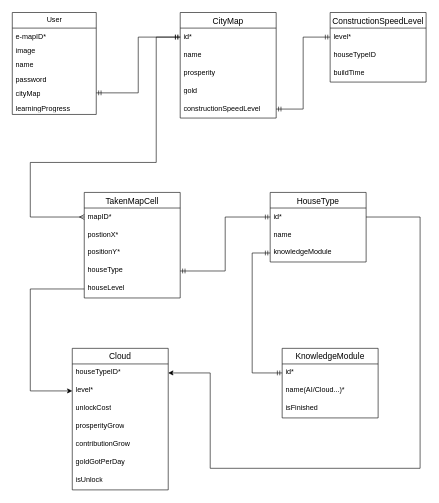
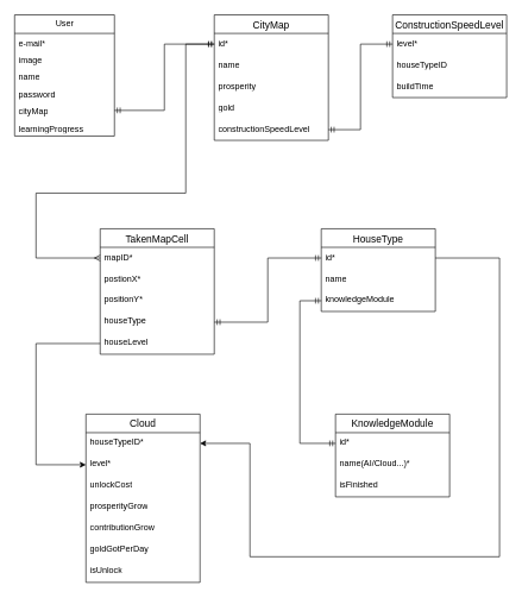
  <mxCell id="0" />
  <mxCell id="1" parent="0" />
  <mxCell id="2" value="User" style="swimlane;fontStyle=0;childLayout=stackLayout;horizontal=1;startSize=26;fillColor=none;horizontalStack=0;resizeParent=1;resizeParentMax=0;resizeLast=0;collapsible=1;marginBottom=0;html=1;" vertex="1" parent="1"><mxGeometry x="20" y="20" width="140" height="170" as="geometry" /></mxCell>
- <mxCell id="3" value="e-mapID*" style="text;strokeColor=none;fillColor=none;align=left;verticalAlign=top;spacingLeft=4;spacingRight=4;overflow=hidden;rotatable=0;points=[[0,0.5],[1,0.5]];portConstraint=eastwest;whiteSpace=wrap;html=1;" vertex="1" parent="2"><mxGeometry y="26" width="140" height="24" as="geometry" /></mxCell>
+ <mxCell id="3" value="e-mail*" style="text;strokeColor=none;fillColor=none;align=left;verticalAlign=top;spacingLeft=4;spacingRight=4;overflow=hidden;rotatable=0;points=[[0,0.5],[1,0.5]];portConstraint=eastwest;whiteSpace=wrap;html=1;" vertex="1" parent="2"><mxGeometry y="26" width="140" height="24" as="geometry" /></mxCell>
  <mxCell id="4" value="image" style="text;strokeColor=none;fillColor=none;align=left;verticalAlign=top;spacingLeft=4;spacingRight=4;overflow=hidden;rotatable=0;points=[[0,0.5],[1,0.5]];portConstraint=eastwest;whiteSpace=wrap;html=1;" vertex="1" parent="2"><mxGeometry y="50" width="140" height="24" as="geometry" /></mxCell>
  <mxCell id="5" value="name" style="text;strokeColor=none;fillColor=none;align=left;verticalAlign=top;spacingLeft=4;spacingRight=4;overflow=hidden;rotatable=0;points=[[0,0.5],[1,0.5]];portConstraint=eastwest;whiteSpace=wrap;html=1;" vertex="1" parent="2"><mxGeometry y="74" width="140" height="24" as="geometry" /></mxCell>
  <mxCell id="6" value="password" style="text;strokeColor=none;fillColor=none;align=left;verticalAlign=top;spacingLeft=4;spacingRight=4;overflow=hidden;rotatable=0;points=[[0,0.5],[1,0.5]];portConstraint=eastwest;whiteSpace=wrap;html=1;" vertex="1" parent="2"><mxGeometry y="98" width="140" height="24" as="geometry" /></mxCell>
  <mxCell id="7" value="cityMap" style="text;strokeColor=none;fillColor=none;align=left;verticalAlign=top;spacingLeft=4;spacingRight=4;overflow=hidden;rotatable=0;points=[[0,0.5],[1,0.5]];portConstraint=eastwest;whiteSpace=wrap;html=1;" vertex="1" parent="2"><mxGeometry y="122" width="140" height="24" as="geometry" /></mxCell>
  <mxCell id="8" value="learningProgress" style="text;strokeColor=none;fillColor=none;align=left;verticalAlign=top;spacingLeft=4;spacingRight=4;overflow=hidden;rotatable=0;points=[[0,0.5],[1,0.5]];portConstraint=eastwest;whiteSpace=wrap;html=1;" vertex="1" parent="2"><mxGeometry y="146" width="140" height="24" as="geometry" /></mxCell>
  <mxCell id="9" style="edgeStyle=orthogonalEdgeStyle;rounded=0;orthogonalLoop=1;jettySize=auto;html=1;startArrow=ERmandOne;startFill=0;endArrow=ERmany;endFill=0;exitX=0;exitY=0.5;exitDx=0;exitDy=0;entryX=0;entryY=0.5;entryDx=0;entryDy=0;" edge="1" parent="1" source="11" target="38"><mxGeometry relative="1" as="geometry"><mxPoint x="270" y="60" as="sourcePoint" /><mxPoint x="74" y="401" as="targetPoint" /><Array as="points"><mxPoint x="260" y="61" /><mxPoint x="260" y="270" /><mxPoint x="50" y="270" /><mxPoint x="50" y="361" /></Array></mxGeometry></mxCell>
  <mxCell id="10" value="CityMap" style="swimlane;fontStyle=0;childLayout=stackLayout;horizontal=1;startSize=26;horizontalStack=0;resizeParent=1;resizeParentMax=0;resizeLast=0;collapsible=1;marginBottom=0;align=center;fontSize=14;" vertex="1" parent="1"><mxGeometry x="300" y="20" width="160" height="176" as="geometry" /></mxCell>
  <mxCell id="11" value="id*" style="text;strokeColor=none;fillColor=none;spacingLeft=4;spacingRight=4;overflow=hidden;rotatable=0;points=[[0,0.5],[1,0.5]];portConstraint=eastwest;fontSize=12;whiteSpace=wrap;html=1;" vertex="1" parent="10"><mxGeometry y="26" width="160" height="30" as="geometry" /></mxCell>
  <mxCell id="12" value="name" style="text;strokeColor=none;fillColor=none;spacingLeft=4;spacingRight=4;overflow=hidden;rotatable=0;points=[[0,0.5],[1,0.5]];portConstraint=eastwest;fontSize=12;whiteSpace=wrap;html=1;" vertex="1" parent="10"><mxGeometry y="56" width="160" height="30" as="geometry" /></mxCell>
  <mxCell id="13" value="prosperity" style="text;strokeColor=none;fillColor=none;spacingLeft=4;spacingRight=4;overflow=hidden;rotatable=0;points=[[0,0.5],[1,0.5]];portConstraint=eastwest;fontSize=12;whiteSpace=wrap;html=1;" vertex="1" parent="10"><mxGeometry y="86" width="160" height="30" as="geometry" /></mxCell>
  <mxCell id="14" value="gold" style="text;strokeColor=none;fillColor=none;spacingLeft=4;spacingRight=4;overflow=hidden;rotatable=0;points=[[0,0.5],[1,0.5]];portConstraint=eastwest;fontSize=12;whiteSpace=wrap;html=1;" vertex="1" parent="10"><mxGeometry y="116" width="160" height="30" as="geometry" /></mxCell>
  <mxCell id="15" value="constructionSpeedLevel" style="text;strokeColor=none;fillColor=none;spacingLeft=4;spacingRight=4;overflow=hidden;rotatable=0;points=[[0,0.5],[1,0.5]];portConstraint=eastwest;fontSize=12;whiteSpace=wrap;html=1;" vertex="1" parent="10"><mxGeometry y="146" width="160" height="30" as="geometry" /></mxCell>
  <mxCell id="16" value="HouseType" style="swimlane;fontStyle=0;childLayout=stackLayout;horizontal=1;startSize=26;horizontalStack=0;resizeParent=1;resizeParentMax=0;resizeLast=0;collapsible=1;marginBottom=0;align=center;fontSize=14;" vertex="1" parent="1"><mxGeometry x="450" y="320" width="160" height="116" as="geometry" /></mxCell>
  <mxCell id="17" value="id*" style="text;strokeColor=none;fillColor=none;spacingLeft=4;spacingRight=4;overflow=hidden;rotatable=0;points=[[0,0.5],[1,0.5]];portConstraint=eastwest;fontSize=12;whiteSpace=wrap;html=1;" vertex="1" parent="16"><mxGeometry y="26" width="160" height="30" as="geometry" /></mxCell>
  <mxCell id="18" value="name" style="text;strokeColor=none;fillColor=none;spacingLeft=4;spacingRight=4;overflow=hidden;rotatable=0;points=[[0,0.5],[1,0.5]];portConstraint=eastwest;fontSize=12;whiteSpace=wrap;html=1;" vertex="1" parent="16"><mxGeometry y="56" width="160" height="30" as="geometry" /></mxCell>
  <mxCell id="19" value="knowledgeModule" style="text;strokeColor=none;fillColor=none;spacingLeft=4;spacingRight=4;overflow=hidden;rotatable=0;points=[[0,0.5],[1,0.5]];portConstraint=eastwest;fontSize=12;whiteSpace=wrap;html=1;" vertex="1" parent="16"><mxGeometry y="86" width="160" height="30" as="geometry" /></mxCell>
  <mxCell id="20" value="KnowledgeModule" style="swimlane;fontStyle=0;childLayout=stackLayout;horizontal=1;startSize=26;horizontalStack=0;resizeParent=1;resizeParentMax=0;resizeLast=0;collapsible=1;marginBottom=0;align=center;fontSize=14;" vertex="1" parent="1"><mxGeometry x="470" y="580" width="160" height="116" as="geometry" /></mxCell>
  <mxCell id="21" value="id*" style="text;strokeColor=none;fillColor=none;spacingLeft=4;spacingRight=4;overflow=hidden;rotatable=0;points=[[0,0.5],[1,0.5]];portConstraint=eastwest;fontSize=12;whiteSpace=wrap;html=1;" vertex="1" parent="20"><mxGeometry y="26" width="160" height="30" as="geometry" /></mxCell>
  <mxCell id="22" value="name(AI/Cloud...)*" style="text;strokeColor=none;fillColor=none;spacingLeft=4;spacingRight=4;overflow=hidden;rotatable=0;points=[[0,0.5],[1,0.5]];portConstraint=eastwest;fontSize=12;whiteSpace=wrap;html=1;" vertex="1" parent="20"><mxGeometry y="56" width="160" height="30" as="geometry" /></mxCell>
  <mxCell id="23" value="isFinished" style="text;strokeColor=none;fillColor=none;spacingLeft=4;spacingRight=4;overflow=hidden;rotatable=0;points=[[0,0.5],[1,0.5]];portConstraint=eastwest;fontSize=12;whiteSpace=wrap;html=1;" vertex="1" parent="20"><mxGeometry y="86" width="160" height="30" as="geometry" /></mxCell>
  <mxCell id="24" value="Cloud" style="swimlane;fontStyle=0;childLayout=stackLayout;horizontal=1;startSize=26;horizontalStack=0;resizeParent=1;resizeParentMax=0;resizeLast=0;collapsible=1;marginBottom=0;align=center;fontSize=14;" vertex="1" parent="1"><mxGeometry x="120" y="580" width="160" height="236" as="geometry" /></mxCell>
  <mxCell id="25" value="houseTypeID*" style="text;strokeColor=none;fillColor=none;spacingLeft=4;spacingRight=4;overflow=hidden;rotatable=0;points=[[0,0.5],[1,0.5]];portConstraint=eastwest;fontSize=12;whiteSpace=wrap;html=1;" vertex="1" parent="24"><mxGeometry y="26" width="160" height="30" as="geometry" /></mxCell>
  <mxCell id="26" value="level*" style="text;strokeColor=none;fillColor=none;spacingLeft=4;spacingRight=4;overflow=hidden;rotatable=0;points=[[0,0.5],[1,0.5]];portConstraint=eastwest;fontSize=12;whiteSpace=wrap;html=1;" vertex="1" parent="24"><mxGeometry y="56" width="160" height="30" as="geometry" /></mxCell>
  <mxCell id="27" value="unlockCost" style="text;strokeColor=none;fillColor=none;spacingLeft=4;spacingRight=4;overflow=hidden;rotatable=0;points=[[0,0.5],[1,0.5]];portConstraint=eastwest;fontSize=12;whiteSpace=wrap;html=1;" vertex="1" parent="24"><mxGeometry y="86" width="160" height="30" as="geometry" /></mxCell>
  <mxCell id="28" value="prosperityGrow" style="text;strokeColor=none;fillColor=none;spacingLeft=4;spacingRight=4;overflow=hidden;rotatable=0;points=[[0,0.5],[1,0.5]];portConstraint=eastwest;fontSize=12;whiteSpace=wrap;html=1;" vertex="1" parent="24"><mxGeometry y="116" width="160" height="30" as="geometry" /></mxCell>
  <mxCell id="29" value="contributionGrow" style="text;strokeColor=none;fillColor=none;spacingLeft=4;spacingRight=4;overflow=hidden;rotatable=0;points=[[0,0.5],[1,0.5]];portConstraint=eastwest;fontSize=12;whiteSpace=wrap;html=1;" vertex="1" parent="24"><mxGeometry y="146" width="160" height="30" as="geometry" /></mxCell>
  <mxCell id="30" value="goldGotPerDay" style="text;strokeColor=none;fillColor=none;spacingLeft=4;spacingRight=4;overflow=hidden;rotatable=0;points=[[0,0.5],[1,0.5]];portConstraint=eastwest;fontSize=12;whiteSpace=wrap;html=1;" vertex="1" parent="24"><mxGeometry y="176" width="160" height="30" as="geometry" /></mxCell>
  <mxCell id="31" value="isUnlock" style="text;strokeColor=none;fillColor=none;spacingLeft=4;spacingRight=4;overflow=hidden;rotatable=0;points=[[0,0.5],[1,0.5]];portConstraint=eastwest;fontSize=12;whiteSpace=wrap;html=1;" vertex="1" parent="24"><mxGeometry y="206" width="160" height="30" as="geometry" /></mxCell>
  <mxCell id="32" style="edgeStyle=orthogonalEdgeStyle;rounded=0;orthogonalLoop=1;jettySize=auto;html=1;entryX=0;entryY=0.5;entryDx=0;entryDy=0;endArrow=ERmandOne;endFill=0;startArrow=ERmandOne;startFill=0;exitX=1;exitY=0.5;exitDx=0;exitDy=0;" edge="1" parent="1" source="7" target="11"><mxGeometry relative="1" as="geometry"><mxPoint x="200" y="160" as="sourcePoint" /></mxGeometry></mxCell>
  <mxCell id="33" value="ConstructionSpeedLevel" style="swimlane;fontStyle=0;childLayout=stackLayout;horizontal=1;startSize=26;horizontalStack=0;resizeParent=1;resizeParentMax=0;resizeLast=0;collapsible=1;marginBottom=0;align=center;fontSize=14;" vertex="1" parent="1"><mxGeometry x="550" y="20" width="160" height="116" as="geometry" /></mxCell>
  <mxCell id="34" value="level*" style="text;strokeColor=none;fillColor=none;spacingLeft=4;spacingRight=4;overflow=hidden;rotatable=0;points=[[0,0.5],[1,0.5]];portConstraint=eastwest;fontSize=12;whiteSpace=wrap;html=1;" vertex="1" parent="33"><mxGeometry y="26" width="160" height="30" as="geometry" /></mxCell>
  <mxCell id="35" value="houseTypeID" style="text;strokeColor=none;fillColor=none;spacingLeft=4;spacingRight=4;overflow=hidden;rotatable=0;points=[[0,0.5],[1,0.5]];portConstraint=eastwest;fontSize=12;whiteSpace=wrap;html=1;" vertex="1" parent="33"><mxGeometry y="56" width="160" height="30" as="geometry" /></mxCell>
  <mxCell id="36" value="buildTime" style="text;strokeColor=none;fillColor=none;spacingLeft=4;spacingRight=4;overflow=hidden;rotatable=0;points=[[0,0.5],[1,0.5]];portConstraint=eastwest;fontSize=12;whiteSpace=wrap;html=1;" vertex="1" parent="33"><mxGeometry y="86" width="160" height="30" as="geometry" /></mxCell>
  <mxCell id="37" value="TakenMapCell" style="swimlane;fontStyle=0;childLayout=stackLayout;horizontal=1;startSize=26;horizontalStack=0;resizeParent=1;resizeParentMax=0;resizeLast=0;collapsible=1;marginBottom=0;align=center;fontSize=14;" vertex="1" parent="1"><mxGeometry x="140" y="320" width="160" height="176" as="geometry" /></mxCell>
  <mxCell id="38" value="mapID*" style="text;strokeColor=none;fillColor=none;spacingLeft=4;spacingRight=4;overflow=hidden;rotatable=0;points=[[0,0.5],[1,0.5]];portConstraint=eastwest;fontSize=12;whiteSpace=wrap;html=1;" vertex="1" parent="37"><mxGeometry y="26" width="160" height="30" as="geometry" /></mxCell>
  <mxCell id="39" value="postionX*" style="text;strokeColor=none;fillColor=none;spacingLeft=4;spacingRight=4;overflow=hidden;rotatable=0;points=[[0,0.5],[1,0.5]];portConstraint=eastwest;fontSize=12;whiteSpace=wrap;html=1;" vertex="1" parent="37"><mxGeometry y="56" width="160" height="30" as="geometry" /></mxCell>
  <mxCell id="40" value="positionY*" style="text;strokeColor=none;fillColor=none;spacingLeft=4;spacingRight=4;overflow=hidden;rotatable=0;points=[[0,0.5],[1,0.5]];portConstraint=eastwest;fontSize=12;whiteSpace=wrap;html=1;" vertex="1" parent="37"><mxGeometry y="86" width="160" height="30" as="geometry" /></mxCell>
  <mxCell id="41" value="houseType" style="text;strokeColor=none;fillColor=none;spacingLeft=4;spacingRight=4;overflow=hidden;rotatable=0;points=[[0,0.5],[1,0.5]];portConstraint=eastwest;fontSize=12;whiteSpace=wrap;html=1;" vertex="1" parent="37"><mxGeometry y="116" width="160" height="30" as="geometry" /></mxCell>
  <mxCell id="42" value="houseLevel" style="text;strokeColor=none;fillColor=none;spacingLeft=4;spacingRight=4;overflow=hidden;rotatable=0;points=[[0,0.5],[1,0.5]];portConstraint=eastwest;fontSize=12;whiteSpace=wrap;html=1;" vertex="1" parent="37"><mxGeometry y="146" width="160" height="30" as="geometry" /></mxCell>
  <mxCell id="43" style="edgeStyle=orthogonalEdgeStyle;rounded=0;orthogonalLoop=1;jettySize=auto;html=1;exitX=1;exitY=0.5;exitDx=0;exitDy=0;entryX=0;entryY=0.5;entryDx=0;entryDy=0;endArrow=ERmandOne;endFill=0;startArrow=ERmandOne;startFill=0;" edge="1" parent="1" source="15" target="34"><mxGeometry relative="1" as="geometry" /></mxCell>
  <mxCell id="44" style="edgeStyle=orthogonalEdgeStyle;rounded=0;orthogonalLoop=1;jettySize=auto;html=1;exitX=1;exitY=0.5;exitDx=0;exitDy=0;entryX=0;entryY=0.5;entryDx=0;entryDy=0;endArrow=ERmandOne;endFill=0;startArrow=ERmandOne;startFill=0;" edge="1" parent="1" source="41" target="17"><mxGeometry relative="1" as="geometry" /></mxCell>
  <mxCell id="45" style="edgeStyle=orthogonalEdgeStyle;rounded=0;orthogonalLoop=1;jettySize=auto;html=1;exitX=0;exitY=0.5;exitDx=0;exitDy=0;entryX=0;entryY=0.5;entryDx=0;entryDy=0;" edge="1" parent="1" source="42" target="26"><mxGeometry relative="1" as="geometry"><mxPoint x="50" y="630" as="targetPoint" /><Array as="points"><mxPoint x="50" y="481" /><mxPoint x="50" y="651" /></Array></mxGeometry></mxCell>
  <mxCell id="46" style="edgeStyle=orthogonalEdgeStyle;rounded=0;orthogonalLoop=1;jettySize=auto;html=1;exitX=1;exitY=0.5;exitDx=0;exitDy=0;entryX=1;entryY=0.5;entryDx=0;entryDy=0;" edge="1" parent="1" source="17" target="25"><mxGeometry relative="1" as="geometry"><Array as="points"><mxPoint x="700" y="361" /><mxPoint x="700" y="780" /><mxPoint x="350" y="780" /><mxPoint x="350" y="621" /></Array></mxGeometry></mxCell>
  <mxCell id="47" style="edgeStyle=orthogonalEdgeStyle;rounded=0;orthogonalLoop=1;jettySize=auto;html=1;exitX=0;exitY=0.5;exitDx=0;exitDy=0;entryX=0;entryY=0.5;entryDx=0;entryDy=0;endArrow=ERmandOne;endFill=0;startArrow=ERmandOne;startFill=0;" edge="1" parent="1" source="19" target="21"><mxGeometry relative="1" as="geometry"><Array as="points"><mxPoint x="420" y="421" /><mxPoint x="420" y="621" /></Array></mxGeometry></mxCell>
